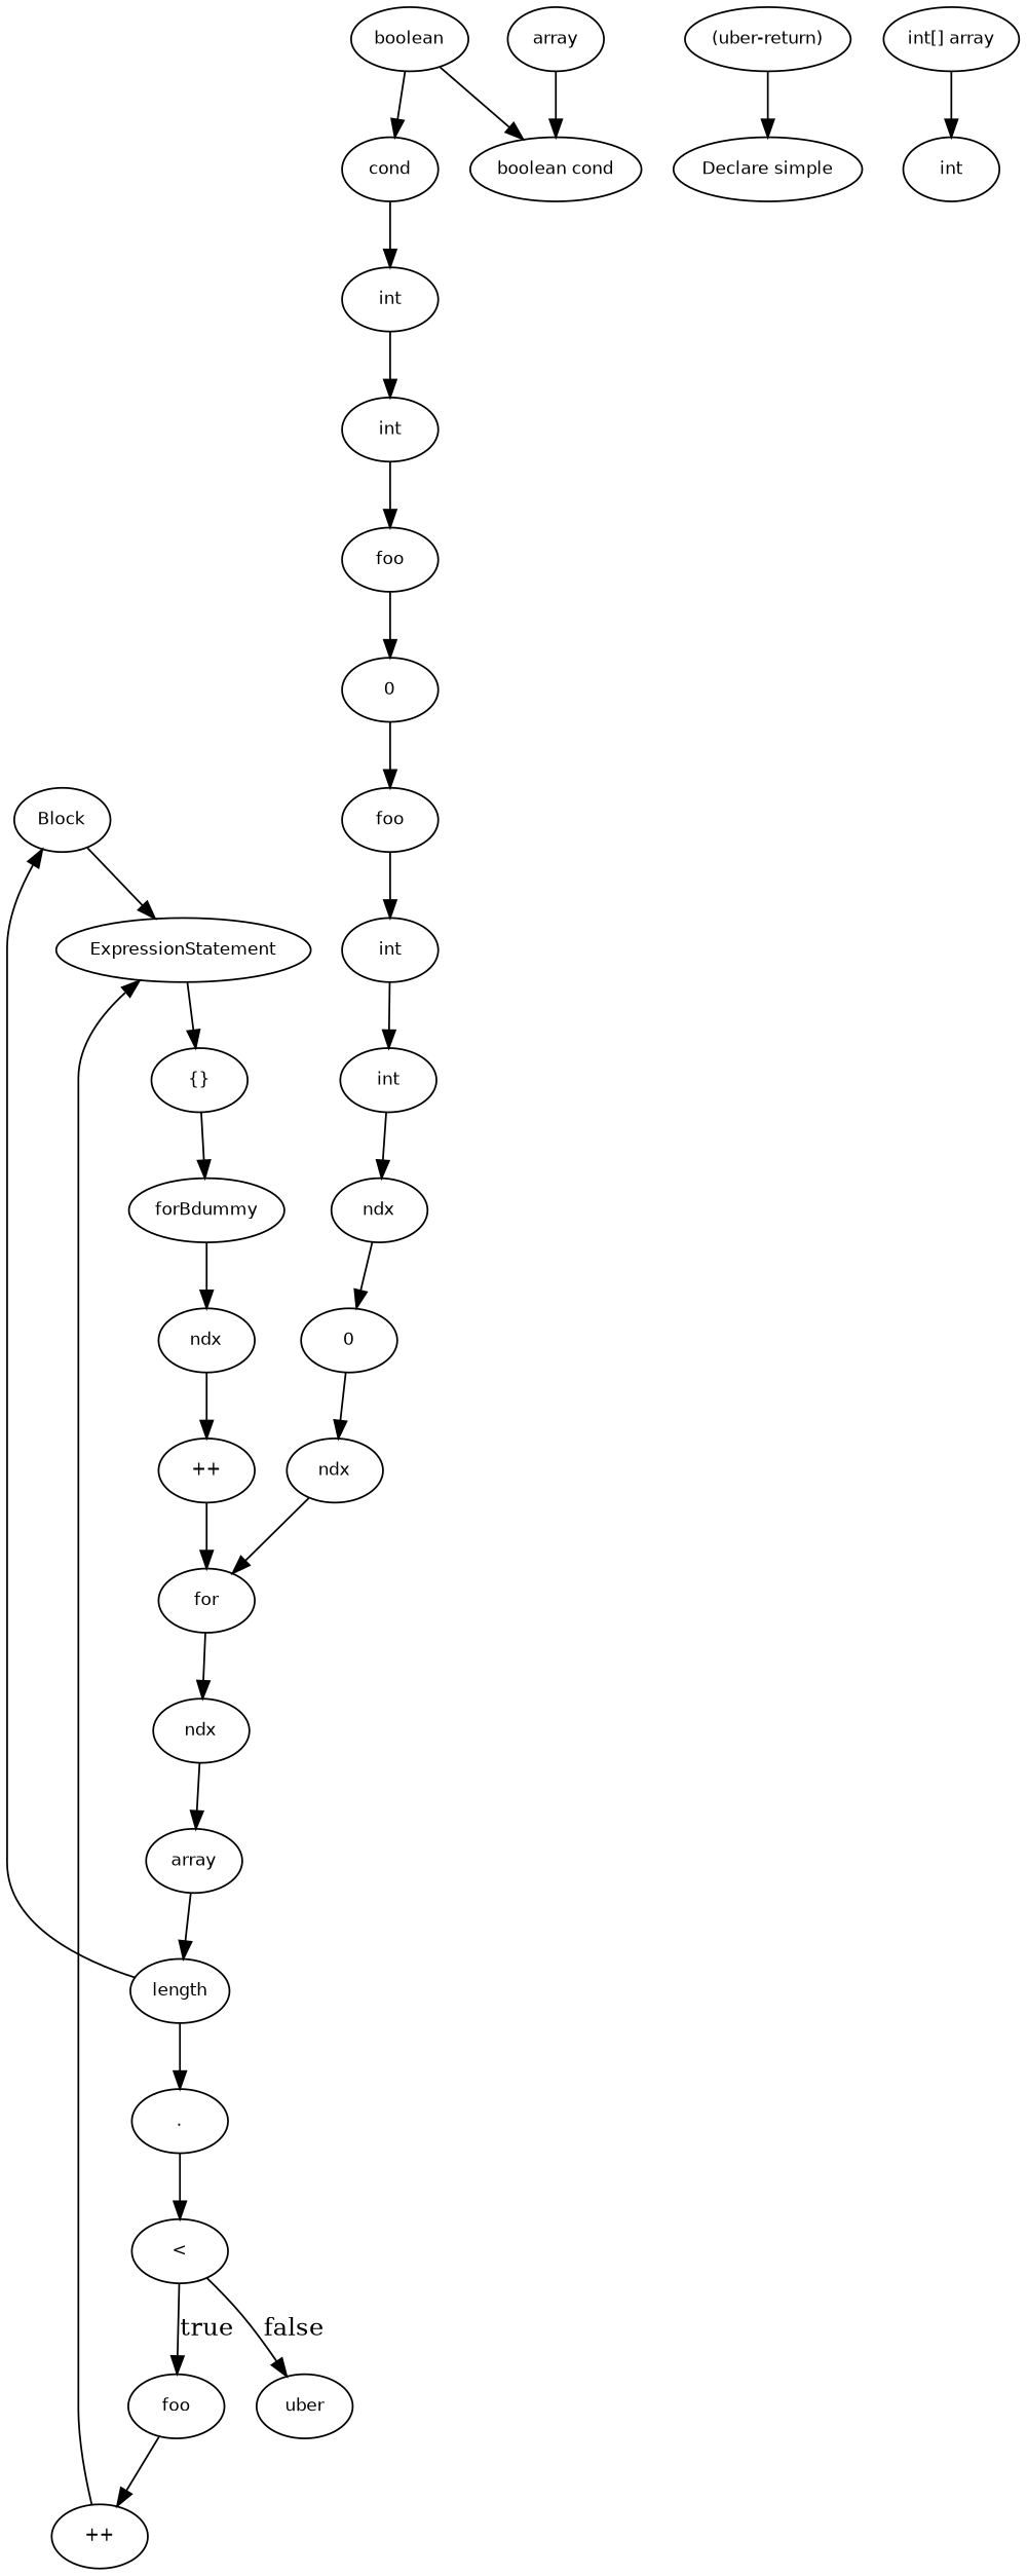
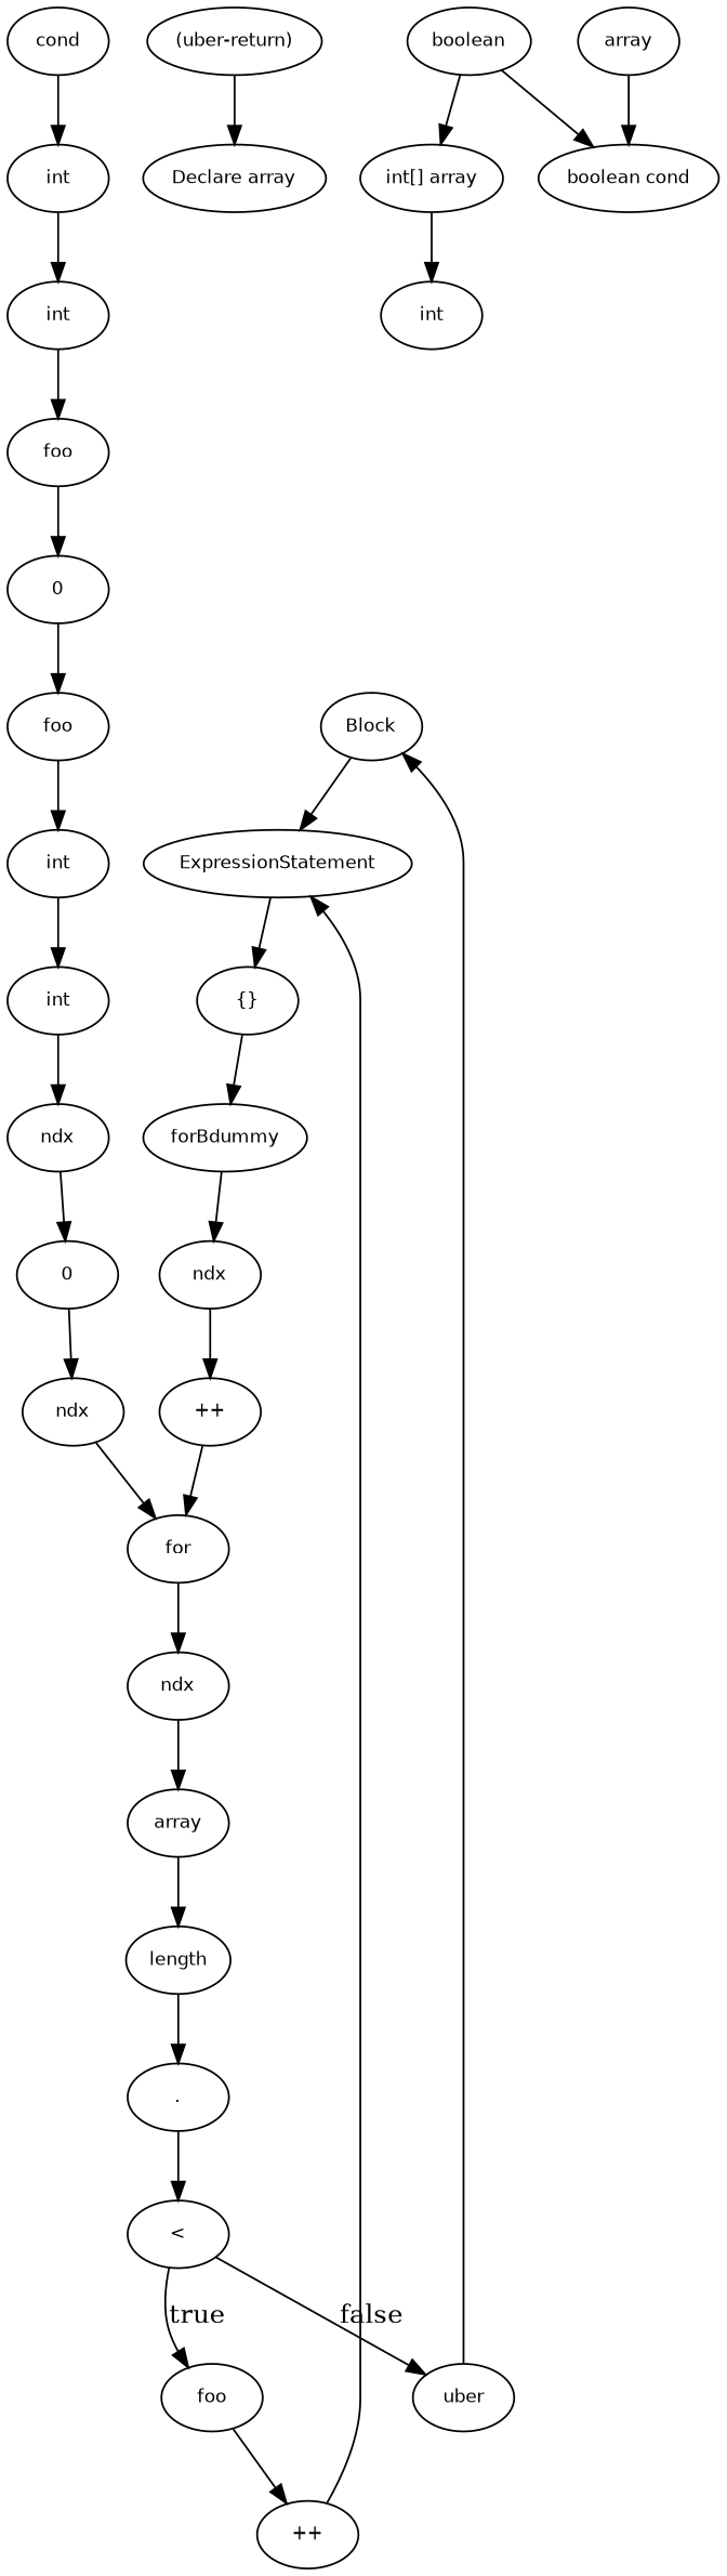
  digraph {
    node [fontname=Helvetica fontsize=10]
    n1 [label=Block]
    n2 [label=ExpressionStatement]
    n3 [label="(uber-return)"]
-   n4 [label="Declare simple"]
+   n4 [label="Declare array"]
    n5 [label=for]
    n6 [label=ndx]
    n7 [label=array]
    n8 [label=foo]
    n9 [label="++"]
    n10 [label="{}"]
    n11 [label=forBdummy]
    n12 [label=ndx]
    n13 [label=0]
    n14 [label=ndx]
    n15 [label=int]
    n16 [label=int]
    n17 [label=uber]
    n18 [label=ndx]
    n19 [label="++"]
    n20 [label=0]
    n21 [label=foo]
    n22 [label=foo]
    n23 [label=int]
    n24 [label=int]
    n25 [label=cond]
    n26 [label=boolean]
    n27 [label="boolean cond"]
    n28 [label=array]
    n29 [label=length]
    n30 [label="."]
    n31 [label="<"]
    n32 [label=int]
    n33 [label="int[] array"]
    n1 -> n2
    n2 -> n10
    n3 -> n4
    n5 -> n6
    n6 -> n7
    n7 -> n29
    n8 -> n9
    n9 -> n2
    n10 -> n11
    n11 -> n18
    n12 -> n13
    n13 -> n14
    n14 -> n5
    n15 -> n12
    n16 -> n15
-   n29 -> n1
+   n17 -> n1
    n18 -> n19
    n19 -> n5
    n20 -> n21
    n21 -> n16
    n22 -> n20
    n23 -> n22
    n24 -> n23
    n25 -> n24
-   n26 -> n25
+   n26 -> n33
    n26 -> n27
    n28 -> n27
    n29 -> n30
    n30 -> n31
    n31 -> n8 [label=true]
    n31 -> n17 [label=false]
    n33 -> n32
  }
